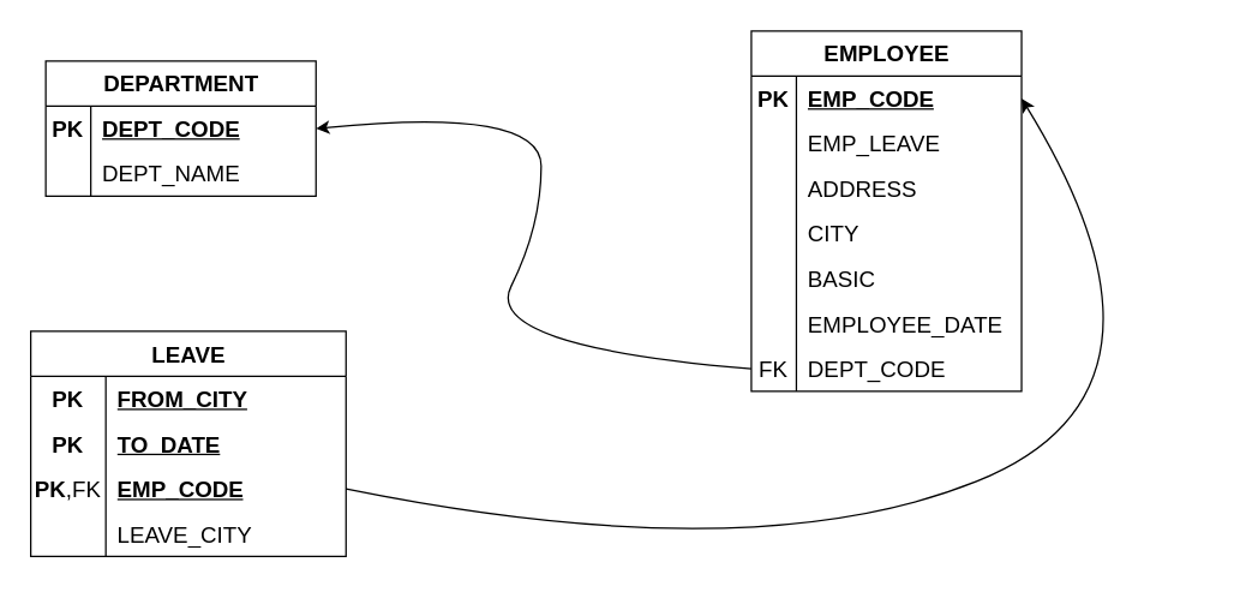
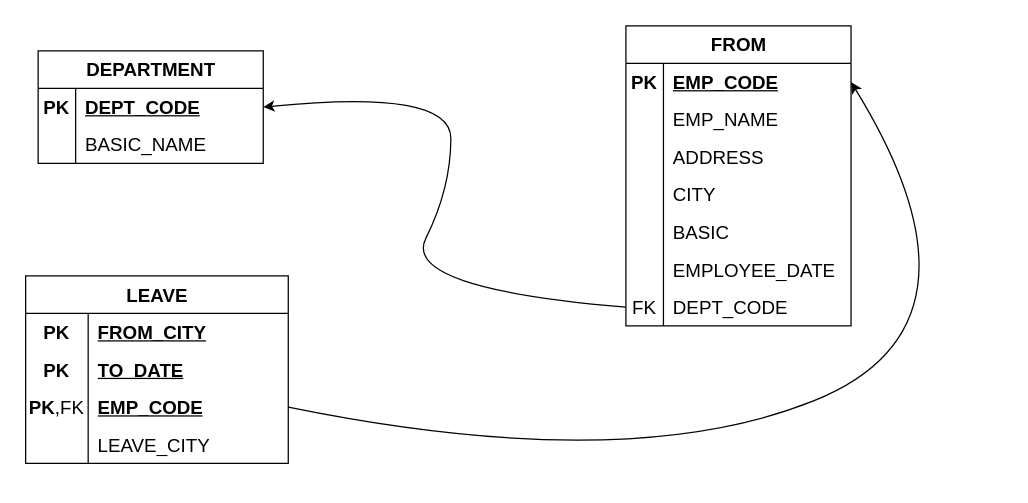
  <mxCell id="0" />
  <mxCell id="1" parent="0" />
  <mxCell id="2" value="DEPARTMENT" style="shape=table;startSize=30;container=1;collapsible=1;childLayout=tableLayout;fixedRows=1;rowLines=0;fontStyle=1;align=center;resizeLast=1;html=1;fontSize=15;" parent="1" vertex="1"><mxGeometry x="30" y="40" width="180" height="90" as="geometry" /></mxCell>
  <mxCell id="3" value="" style="shape=tableRow;horizontal=0;startSize=0;swimlaneHead=0;swimlaneBody=0;fillColor=none;collapsible=0;dropTarget=0;points=[[0,0.5],[1,0.5]];portConstraint=eastwest;top=0;left=0;right=0;bottom=0;fontSize=15;" parent="2" vertex="1"><mxGeometry y="30" width="180" height="30" as="geometry" /></mxCell>
  <mxCell id="4" value="PK" style="shape=partialRectangle;connectable=0;fillColor=none;top=0;left=0;bottom=0;right=0;fontStyle=1;overflow=hidden;whiteSpace=wrap;html=1;fontSize=15;" parent="3" vertex="1"><mxGeometry width="30" height="30" as="geometry"><mxRectangle width="30" height="30" as="alternateBounds" /></mxGeometry></mxCell>
  <mxCell id="5" value="DEPT_CODE" style="shape=partialRectangle;connectable=0;fillColor=none;top=0;left=0;bottom=0;right=0;align=left;spacingLeft=6;fontStyle=5;overflow=hidden;whiteSpace=wrap;html=1;fontSize=15;" parent="3" vertex="1"><mxGeometry x="30" width="150" height="30" as="geometry"><mxRectangle width="150" height="30" as="alternateBounds" /></mxGeometry></mxCell>
  <mxCell id="6" value="" style="shape=tableRow;horizontal=0;startSize=0;swimlaneHead=0;swimlaneBody=0;fillColor=none;collapsible=0;dropTarget=0;points=[[0,0.5],[1,0.5]];portConstraint=eastwest;top=0;left=0;right=0;bottom=0;fontSize=15;" parent="2" vertex="1"><mxGeometry y="60" width="180" height="30" as="geometry" /></mxCell>
  <mxCell id="7" value="" style="shape=partialRectangle;connectable=0;fillColor=none;top=0;left=0;bottom=0;right=0;editable=1;overflow=hidden;whiteSpace=wrap;html=1;fontSize=15;" parent="6" vertex="1"><mxGeometry width="30" height="30" as="geometry"><mxRectangle width="30" height="30" as="alternateBounds" /></mxGeometry></mxCell>
- <mxCell id="8" value="DEPT_NAME" style="shape=partialRectangle;connectable=0;fillColor=none;top=0;left=0;bottom=0;right=0;align=left;spacingLeft=6;overflow=hidden;whiteSpace=wrap;html=1;fontSize=15;" parent="6" vertex="1"><mxGeometry x="30" width="150" height="30" as="geometry"><mxRectangle width="150" height="30" as="alternateBounds" /></mxGeometry></mxCell>
- <mxCell id="9" value="EMPLOYEE" style="shape=table;startSize=30;container=1;collapsible=1;childLayout=tableLayout;fixedRows=1;rowLines=0;fontStyle=1;align=center;resizeLast=1;html=1;fontSize=15;" parent="1" vertex="1"><mxGeometry x="500" y="20" width="180" height="240" as="geometry" /></mxCell>
+ <mxCell id="8" value="BASIC_NAME" style="shape=partialRectangle;connectable=0;fillColor=none;top=0;left=0;bottom=0;right=0;align=left;spacingLeft=6;overflow=hidden;whiteSpace=wrap;html=1;fontSize=15;" parent="6" vertex="1"><mxGeometry x="30" width="150" height="30" as="geometry"><mxRectangle width="150" height="30" as="alternateBounds" /></mxGeometry></mxCell>
+ <mxCell id="9" value="FROM" style="shape=table;startSize=30;container=1;collapsible=1;childLayout=tableLayout;fixedRows=1;rowLines=0;fontStyle=1;align=center;resizeLast=1;html=1;fontSize=15;" parent="1" vertex="1"><mxGeometry x="500" y="20" width="180" height="240" as="geometry" /></mxCell>
  <mxCell id="10" value="" style="shape=tableRow;horizontal=0;startSize=0;swimlaneHead=0;swimlaneBody=0;fillColor=none;collapsible=0;dropTarget=0;points=[[0,0.5],[1,0.5]];portConstraint=eastwest;top=0;left=0;right=0;bottom=0;fontSize=15;" parent="9" vertex="1"><mxGeometry y="30" width="180" height="30" as="geometry" /></mxCell>
  <mxCell id="11" value="&lt;b&gt;PK&lt;/b&gt;" style="shape=partialRectangle;connectable=0;fillColor=none;top=0;left=0;bottom=0;right=0;editable=1;overflow=hidden;whiteSpace=wrap;html=1;fontSize=15;" parent="10" vertex="1"><mxGeometry width="30" height="30" as="geometry"><mxRectangle width="30" height="30" as="alternateBounds" /></mxGeometry></mxCell>
  <mxCell id="12" value="&lt;u&gt;&lt;b&gt;EMP_CODE&lt;/b&gt;&lt;/u&gt;" style="shape=partialRectangle;connectable=0;fillColor=none;top=0;left=0;bottom=0;right=0;align=left;spacingLeft=6;overflow=hidden;whiteSpace=wrap;html=1;fontSize=15;" parent="10" vertex="1"><mxGeometry x="30" width="150" height="30" as="geometry"><mxRectangle width="150" height="30" as="alternateBounds" /></mxGeometry></mxCell>
  <mxCell id="13" value="" style="shape=tableRow;horizontal=0;startSize=0;swimlaneHead=0;swimlaneBody=0;fillColor=none;collapsible=0;dropTarget=0;points=[[0,0.5],[1,0.5]];portConstraint=eastwest;top=0;left=0;right=0;bottom=0;fontSize=15;" parent="9" vertex="1"><mxGeometry y="60" width="180" height="30" as="geometry" /></mxCell>
  <mxCell id="14" value="" style="shape=partialRectangle;connectable=0;fillColor=none;top=0;left=0;bottom=0;right=0;editable=1;overflow=hidden;whiteSpace=wrap;html=1;fontSize=15;" parent="13" vertex="1"><mxGeometry width="30" height="30" as="geometry"><mxRectangle width="30" height="30" as="alternateBounds" /></mxGeometry></mxCell>
- <mxCell id="15" value="EMP_LEAVE" style="shape=partialRectangle;connectable=0;fillColor=none;top=0;left=0;bottom=0;right=0;align=left;spacingLeft=6;overflow=hidden;whiteSpace=wrap;html=1;fontSize=15;" parent="13" vertex="1"><mxGeometry x="30" width="150" height="30" as="geometry"><mxRectangle width="150" height="30" as="alternateBounds" /></mxGeometry></mxCell>
+ <mxCell id="15" value="EMP_NAME" style="shape=partialRectangle;connectable=0;fillColor=none;top=0;left=0;bottom=0;right=0;align=left;spacingLeft=6;overflow=hidden;whiteSpace=wrap;html=1;fontSize=15;" parent="13" vertex="1"><mxGeometry x="30" width="150" height="30" as="geometry"><mxRectangle width="150" height="30" as="alternateBounds" /></mxGeometry></mxCell>
  <mxCell id="16" value="" style="shape=tableRow;horizontal=0;startSize=0;swimlaneHead=0;swimlaneBody=0;fillColor=none;collapsible=0;dropTarget=0;points=[[0,0.5],[1,0.5]];portConstraint=eastwest;top=0;left=0;right=0;bottom=0;fontSize=15;" parent="9" vertex="1"><mxGeometry y="90" width="180" height="30" as="geometry" /></mxCell>
  <mxCell id="17" value="" style="shape=partialRectangle;connectable=0;fillColor=none;top=0;left=0;bottom=0;right=0;editable=1;overflow=hidden;whiteSpace=wrap;html=1;fontSize=15;" parent="16" vertex="1"><mxGeometry width="30" height="30" as="geometry"><mxRectangle width="30" height="30" as="alternateBounds" /></mxGeometry></mxCell>
  <mxCell id="18" value="ADDRESS" style="shape=partialRectangle;connectable=0;fillColor=none;top=0;left=0;bottom=0;right=0;align=left;spacingLeft=6;overflow=hidden;whiteSpace=wrap;html=1;fontSize=15;" parent="16" vertex="1"><mxGeometry x="30" width="150" height="30" as="geometry"><mxRectangle width="150" height="30" as="alternateBounds" /></mxGeometry></mxCell>
  <mxCell id="19" value="" style="shape=tableRow;horizontal=0;startSize=0;swimlaneHead=0;swimlaneBody=0;fillColor=none;collapsible=0;dropTarget=0;points=[[0,0.5],[1,0.5]];portConstraint=eastwest;top=0;left=0;right=0;bottom=0;fontSize=15;" parent="9" vertex="1"><mxGeometry y="120" width="180" height="30" as="geometry" /></mxCell>
  <mxCell id="20" value="" style="shape=partialRectangle;connectable=0;fillColor=none;top=0;left=0;bottom=0;right=0;editable=1;overflow=hidden;whiteSpace=wrap;html=1;fontSize=15;" parent="19" vertex="1"><mxGeometry width="30" height="30" as="geometry"><mxRectangle width="30" height="30" as="alternateBounds" /></mxGeometry></mxCell>
  <mxCell id="21" value="CITY" style="shape=partialRectangle;connectable=0;fillColor=none;top=0;left=0;bottom=0;right=0;align=left;spacingLeft=6;overflow=hidden;whiteSpace=wrap;html=1;fontSize=15;" parent="19" vertex="1"><mxGeometry x="30" width="150" height="30" as="geometry"><mxRectangle width="150" height="30" as="alternateBounds" /></mxGeometry></mxCell>
  <mxCell id="22" value="" style="shape=tableRow;horizontal=0;startSize=0;swimlaneHead=0;swimlaneBody=0;fillColor=none;collapsible=0;dropTarget=0;points=[[0,0.5],[1,0.5]];portConstraint=eastwest;top=0;left=0;right=0;bottom=0;fontSize=15;" parent="9" vertex="1"><mxGeometry y="150" width="180" height="30" as="geometry" /></mxCell>
  <mxCell id="23" value="" style="shape=partialRectangle;connectable=0;fillColor=none;top=0;left=0;bottom=0;right=0;editable=1;overflow=hidden;whiteSpace=wrap;html=1;fontSize=15;" parent="22" vertex="1"><mxGeometry width="30" height="30" as="geometry"><mxRectangle width="30" height="30" as="alternateBounds" /></mxGeometry></mxCell>
  <mxCell id="24" value="BASIC" style="shape=partialRectangle;connectable=0;fillColor=none;top=0;left=0;bottom=0;right=0;align=left;spacingLeft=6;overflow=hidden;whiteSpace=wrap;html=1;fontSize=15;" parent="22" vertex="1"><mxGeometry x="30" width="150" height="30" as="geometry"><mxRectangle width="150" height="30" as="alternateBounds" /></mxGeometry></mxCell>
  <mxCell id="25" value="" style="shape=tableRow;horizontal=0;startSize=0;swimlaneHead=0;swimlaneBody=0;fillColor=none;collapsible=0;dropTarget=0;points=[[0,0.5],[1,0.5]];portConstraint=eastwest;top=0;left=0;right=0;bottom=0;fontSize=15;" parent="9" vertex="1"><mxGeometry y="180" width="180" height="30" as="geometry" /></mxCell>
  <mxCell id="26" value="" style="shape=partialRectangle;connectable=0;fillColor=none;top=0;left=0;bottom=0;right=0;editable=1;overflow=hidden;whiteSpace=wrap;html=1;fontSize=15;" parent="25" vertex="1"><mxGeometry width="30" height="30" as="geometry"><mxRectangle width="30" height="30" as="alternateBounds" /></mxGeometry></mxCell>
  <mxCell id="27" value="EMPLOYEE_DATE" style="shape=partialRectangle;connectable=0;fillColor=none;top=0;left=0;bottom=0;right=0;align=left;spacingLeft=6;overflow=hidden;whiteSpace=wrap;html=1;fontSize=15;" parent="25" vertex="1"><mxGeometry x="30" width="150" height="30" as="geometry"><mxRectangle width="150" height="30" as="alternateBounds" /></mxGeometry></mxCell>
  <mxCell id="28" value="" style="shape=tableRow;horizontal=0;startSize=0;swimlaneHead=0;swimlaneBody=0;fillColor=none;collapsible=0;dropTarget=0;points=[[0,0.5],[1,0.5]];portConstraint=eastwest;top=0;left=0;right=0;bottom=0;fontSize=15;" parent="9" vertex="1"><mxGeometry y="210" width="180" height="30" as="geometry" /></mxCell>
  <mxCell id="29" value="FK" style="shape=partialRectangle;connectable=0;fillColor=none;top=0;left=0;bottom=0;right=0;editable=1;overflow=hidden;whiteSpace=wrap;html=1;fontSize=15;" parent="28" vertex="1"><mxGeometry width="30" height="30" as="geometry"><mxRectangle width="30" height="30" as="alternateBounds" /></mxGeometry></mxCell>
  <mxCell id="30" value="DEPT_CODE" style="shape=partialRectangle;connectable=0;fillColor=none;top=0;left=0;bottom=0;right=0;align=left;spacingLeft=6;overflow=hidden;whiteSpace=wrap;html=1;fontSize=15;" parent="28" vertex="1"><mxGeometry x="30" width="150" height="30" as="geometry"><mxRectangle width="150" height="30" as="alternateBounds" /></mxGeometry></mxCell>
  <mxCell id="31" value="" style="curved=1;endArrow=classic;html=1;rounded=0;exitX=0;exitY=0.5;exitDx=0;exitDy=0;entryX=1;entryY=0.5;entryDx=0;entryDy=0;" parent="1" source="28" target="3" edge="1"><mxGeometry width="50" height="50" relative="1" as="geometry"><mxPoint x="140" y="270" as="sourcePoint" /><mxPoint x="320" y="90" as="targetPoint" /><Array as="points"><mxPoint x="320" y="230" /><mxPoint x="360" y="150" /><mxPoint x="360" y="70" /></Array></mxGeometry></mxCell>
  <mxCell id="32" value="LEAVE" style="shape=table;startSize=30;container=1;collapsible=1;childLayout=tableLayout;fixedRows=1;rowLines=0;fontStyle=1;align=center;resizeLast=1;html=1;fontSize=15;" parent="1" vertex="1"><mxGeometry x="20" y="220" width="210" height="150" as="geometry" /></mxCell>
  <mxCell id="33" value="" style="shape=tableRow;horizontal=0;startSize=0;swimlaneHead=0;swimlaneBody=0;fillColor=none;collapsible=0;dropTarget=0;points=[[0,0.5],[1,0.5]];portConstraint=eastwest;top=0;left=0;right=0;bottom=0;fontSize=15;" parent="32" vertex="1"><mxGeometry y="30" width="210" height="30" as="geometry" /></mxCell>
  <mxCell id="34" value="&lt;b&gt;PK&lt;/b&gt;" style="shape=partialRectangle;connectable=0;fillColor=none;top=0;left=0;bottom=0;right=0;editable=1;overflow=hidden;whiteSpace=wrap;html=1;fontSize=15;" parent="33" vertex="1"><mxGeometry width="50" height="30" as="geometry"><mxRectangle width="50" height="30" as="alternateBounds" /></mxGeometry></mxCell>
  <mxCell id="35" value="&lt;u&gt;&lt;b&gt;FROM_CITY&lt;/b&gt;&lt;/u&gt;" style="shape=partialRectangle;connectable=0;fillColor=none;top=0;left=0;bottom=0;right=0;align=left;spacingLeft=6;overflow=hidden;whiteSpace=wrap;html=1;fontSize=15;" parent="33" vertex="1"><mxGeometry x="50" width="160" height="30" as="geometry"><mxRectangle width="160" height="30" as="alternateBounds" /></mxGeometry></mxCell>
  <mxCell id="36" value="" style="shape=tableRow;horizontal=0;startSize=0;swimlaneHead=0;swimlaneBody=0;fillColor=none;collapsible=0;dropTarget=0;points=[[0,0.5],[1,0.5]];portConstraint=eastwest;top=0;left=0;right=0;bottom=0;fontSize=15;" parent="32" vertex="1"><mxGeometry y="60" width="210" height="30" as="geometry" /></mxCell>
  <mxCell id="37" value="&lt;b&gt;PK&lt;/b&gt;" style="shape=partialRectangle;connectable=0;fillColor=none;top=0;left=0;bottom=0;right=0;editable=1;overflow=hidden;whiteSpace=wrap;html=1;fontSize=15;" parent="36" vertex="1"><mxGeometry width="50" height="30" as="geometry"><mxRectangle width="50" height="30" as="alternateBounds" /></mxGeometry></mxCell>
  <mxCell id="38" value="&lt;b&gt;&lt;u&gt;TO_DATE&lt;/u&gt;&lt;/b&gt;" style="shape=partialRectangle;connectable=0;fillColor=none;top=0;left=0;bottom=0;right=0;align=left;spacingLeft=6;overflow=hidden;whiteSpace=wrap;html=1;fontSize=15;" parent="36" vertex="1"><mxGeometry x="50" width="160" height="30" as="geometry"><mxRectangle width="160" height="30" as="alternateBounds" /></mxGeometry></mxCell>
  <mxCell id="39" value="" style="shape=tableRow;horizontal=0;startSize=0;swimlaneHead=0;swimlaneBody=0;fillColor=none;collapsible=0;dropTarget=0;points=[[0,0.5],[1,0.5]];portConstraint=eastwest;top=0;left=0;right=0;bottom=0;fontSize=15;" parent="32" vertex="1"><mxGeometry y="90" width="210" height="30" as="geometry" /></mxCell>
  <mxCell id="40" value="&lt;b&gt;PK&lt;/b&gt;,FK" style="shape=partialRectangle;connectable=0;fillColor=none;top=0;left=0;bottom=0;right=0;editable=1;overflow=hidden;whiteSpace=wrap;html=1;fontSize=15;" parent="39" vertex="1"><mxGeometry width="50" height="30" as="geometry"><mxRectangle width="50" height="30" as="alternateBounds" /></mxGeometry></mxCell>
  <mxCell id="41" value="&lt;b&gt;&lt;u&gt;EMP_CODE&lt;/u&gt;&lt;/b&gt;" style="shape=partialRectangle;connectable=0;fillColor=none;top=0;left=0;bottom=0;right=0;align=left;spacingLeft=6;overflow=hidden;whiteSpace=wrap;html=1;fontSize=15;" parent="39" vertex="1"><mxGeometry x="50" width="160" height="30" as="geometry"><mxRectangle width="160" height="30" as="alternateBounds" /></mxGeometry></mxCell>
  <mxCell id="42" value="" style="shape=tableRow;horizontal=0;startSize=0;swimlaneHead=0;swimlaneBody=0;fillColor=none;collapsible=0;dropTarget=0;points=[[0,0.5],[1,0.5]];portConstraint=eastwest;top=0;left=0;right=0;bottom=0;fontSize=15;" parent="32" vertex="1"><mxGeometry y="120" width="210" height="30" as="geometry" /></mxCell>
  <mxCell id="43" value="" style="shape=partialRectangle;connectable=0;fillColor=none;top=0;left=0;bottom=0;right=0;editable=1;overflow=hidden;whiteSpace=wrap;html=1;fontSize=15;" parent="42" vertex="1"><mxGeometry width="50" height="30" as="geometry"><mxRectangle width="50" height="30" as="alternateBounds" /></mxGeometry></mxCell>
  <mxCell id="44" value="LEAVE_CITY" style="shape=partialRectangle;connectable=0;fillColor=none;top=0;left=0;bottom=0;right=0;align=left;spacingLeft=6;overflow=hidden;whiteSpace=wrap;html=1;fontSize=15;" parent="42" vertex="1"><mxGeometry x="50" width="160" height="30" as="geometry"><mxRectangle width="160" height="30" as="alternateBounds" /></mxGeometry></mxCell>
  <mxCell id="45" value="" style="curved=1;endArrow=classic;html=1;rounded=0;exitX=1;exitY=0.5;exitDx=0;exitDy=0;entryX=1;entryY=0.5;entryDx=0;entryDy=0;" parent="1" source="39" target="10" edge="1"><mxGeometry width="50" height="50" relative="1" as="geometry"><mxPoint x="450" y="380" as="sourcePoint" /><mxPoint x="500" y="330" as="targetPoint" /><Array as="points"><mxPoint x="500" y="380" /><mxPoint x="800" y="260" /></Array></mxGeometry></mxCell>
